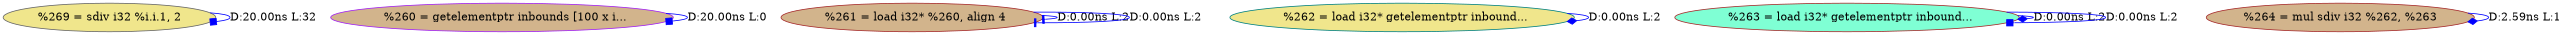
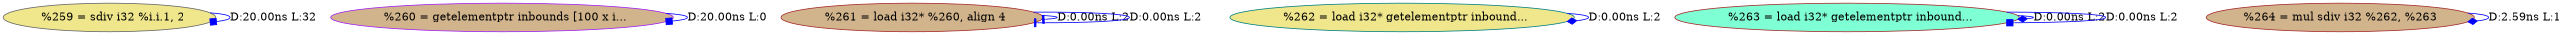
  digraph {
    node [color=brown fillcolor=tan style=filled]
    edge [arrowhead=box color=blue]
-   n1 [color=gray40 fillcolor=khaki label="%269 = sdiv i32 %i.i.1, 2"]
+   n1 [color=gray40 fillcolor=khaki label="  %259 = sdiv i32 %i.i.1, 2"]
    n2 [color=purple label="  %260 = getelementptr inbounds [100 x i..."]
    n3 [label="  %261 = load i32* %260, align 4"]
    n4 [color=teal fillcolor=khaki label="  %262 = load i32* getelementptr inbound..."]
    n5 [fillcolor=aquamarine label="  %263 = load i32* getelementptr inbound..."]
    n6 [label="%264 = mul sdiv i32 %262, %263"]
    n1 -> n1 [label="D:20.00ns L:32"]
    n2 -> n2 [label="D:20.00ns L:0"]
    n3 -> n3 [arrowhead=tee label="D:0.00ns L:2"]
    n3 -> n3 [arrowhead=tee label="D:0.00ns L:2"]
    n4 -> n4 [arrowhead=diamond label="D:0.00ns L:2"]
    n5 -> n5 [arrowhead=diamond label="D:0.00ns L:2"]
    n5 -> n5 [label="D:0.00ns L:2"]
    n6 -> n6 [arrowhead=diamond label="D:2.59ns L:1"]
  }
